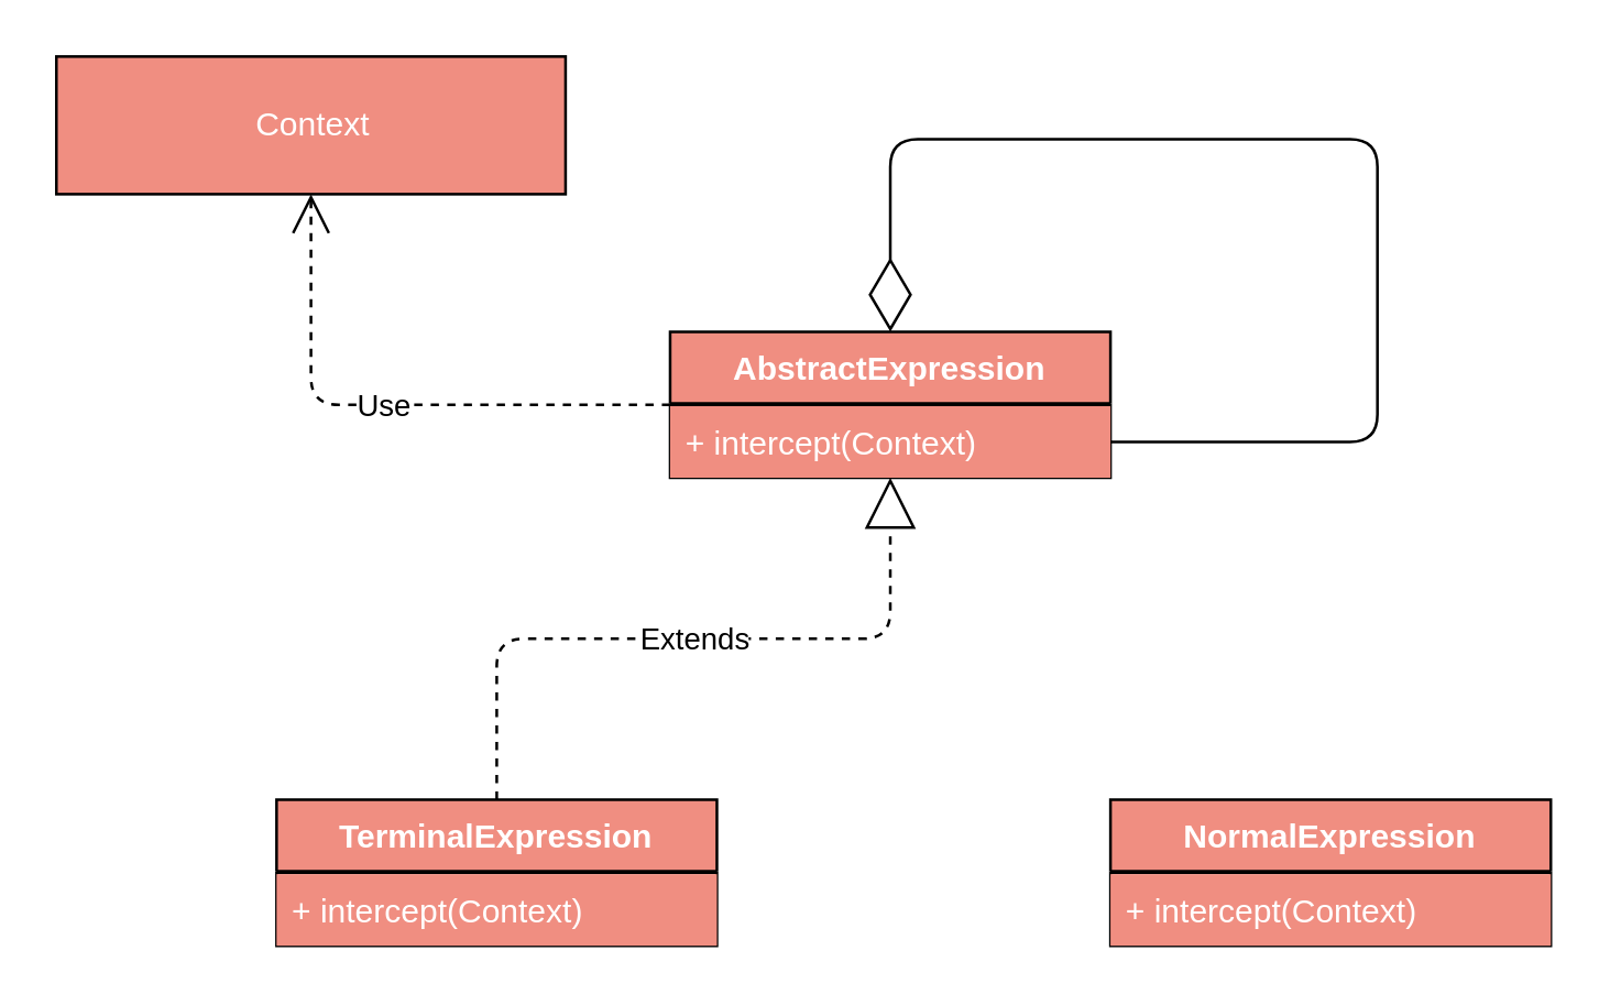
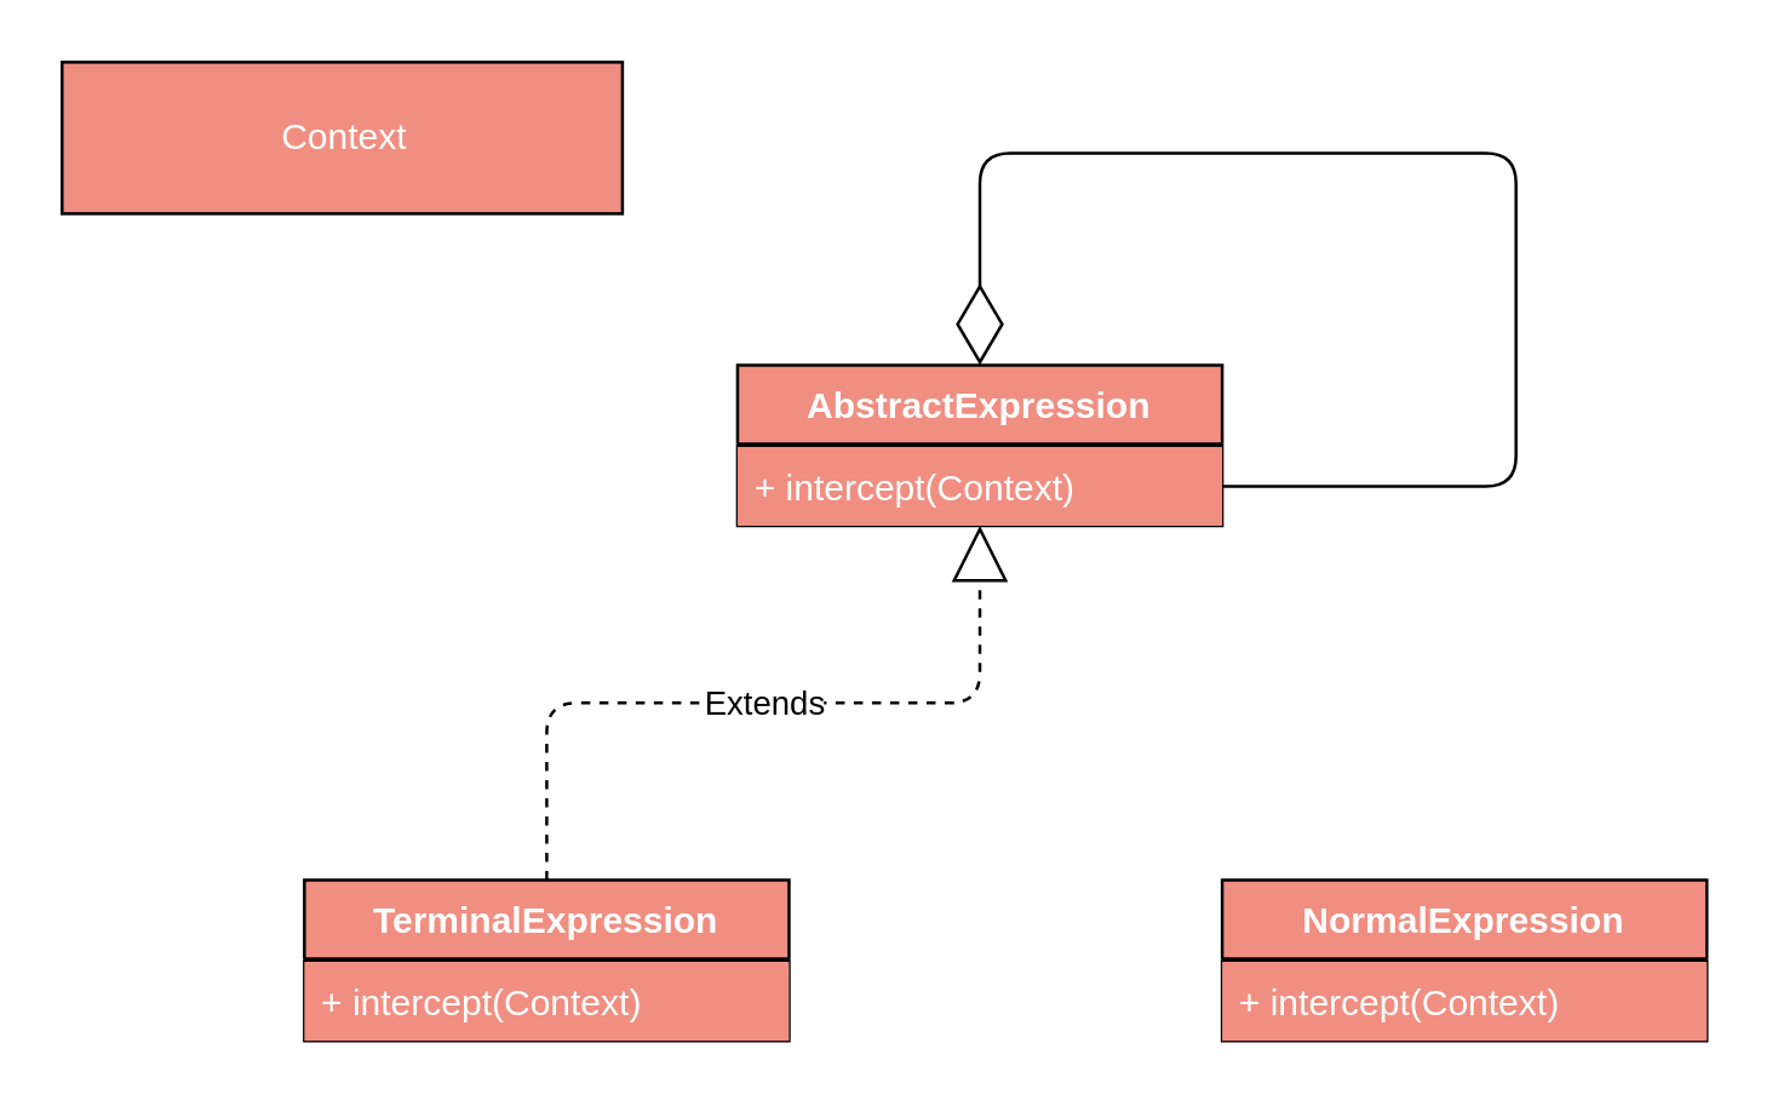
  <mxCell id="0" />
  <mxCell id="1" parent="0" />
  <mxCell id="2" value="AbstractExpression" style="swimlane;fontStyle=1;align=center;verticalAlign=top;childLayout=stackLayout;horizontal=1;startSize=26;horizontalStack=0;resizeParent=1;resizeParentMax=0;resizeLast=0;collapsible=1;marginBottom=0;fillColor=#F08E81;fontColor=#FFFFFF;" vertex="1" parent="1"><mxGeometry x="243" y="120" width="160" height="53" as="geometry" /></mxCell>
  <mxCell id="3" value="" style="line;strokeWidth=1;fillColor=#F08E81;align=left;verticalAlign=middle;spacingTop=-1;spacingLeft=3;spacingRight=3;rotatable=0;labelPosition=right;points=[];portConstraint=eastwest;fontColor=#FFFFFF;" vertex="1" parent="2"><mxGeometry y="26" width="160" height="1" as="geometry" /></mxCell>
  <mxCell id="4" value="+ intercept(Context)" style="text;strokeColor=none;fillColor=#F08E81;align=left;verticalAlign=top;spacingLeft=4;spacingRight=4;overflow=hidden;rotatable=0;points=[[0,0.5],[1,0.5]];portConstraint=eastwest;fontColor=#FFFFFF;" vertex="1" parent="2"><mxGeometry y="27" width="160" height="26" as="geometry" /></mxCell>
  <mxCell id="5" value="" style="endArrow=diamondThin;endFill=0;endSize=24;html=1;fontColor=#000000;entryX=0.5;entryY=0;entryDx=0;entryDy=0;exitX=1;exitY=0.5;exitDx=0;exitDy=0;edgeStyle=orthogonalEdgeStyle;" edge="1" parent="2" source="4" target="2"><mxGeometry width="160" relative="1" as="geometry"><mxPoint x="247" y="-30" as="sourcePoint" /><mxPoint x="407" y="-30" as="targetPoint" /><Array as="points"><mxPoint x="257" y="40" /><mxPoint x="257" y="-70" /><mxPoint x="80" y="-70" /></Array></mxGeometry></mxCell>
  <mxCell id="6" value="TerminalExpression" style="swimlane;fontStyle=1;align=center;verticalAlign=top;childLayout=stackLayout;horizontal=1;startSize=26;horizontalStack=0;resizeParent=1;resizeParentMax=0;resizeLast=0;collapsible=1;marginBottom=0;fillColor=#F08E81;fontColor=#FFFFFF;" vertex="1" parent="1"><mxGeometry x="100" y="290" width="160" height="53" as="geometry" /></mxCell>
  <mxCell id="7" value="" style="line;strokeWidth=1;fillColor=#F08E81;align=left;verticalAlign=middle;spacingTop=-1;spacingLeft=3;spacingRight=3;rotatable=0;labelPosition=right;points=[];portConstraint=eastwest;fontColor=#FFFFFF;" vertex="1" parent="6"><mxGeometry y="26" width="160" height="1" as="geometry" /></mxCell>
  <mxCell id="8" value="+ intercept(Context)" style="text;strokeColor=none;fillColor=#F08E81;align=left;verticalAlign=top;spacingLeft=4;spacingRight=4;overflow=hidden;rotatable=0;points=[[0,0.5],[1,0.5]];portConstraint=eastwest;fontColor=#FFFFFF;" vertex="1" parent="6"><mxGeometry y="27" width="160" height="26" as="geometry" /></mxCell>
  <mxCell id="9" value="NormalExpression" style="swimlane;fontStyle=1;align=center;verticalAlign=top;childLayout=stackLayout;horizontal=1;startSize=26;horizontalStack=0;resizeParent=1;resizeParentMax=0;resizeLast=0;collapsible=1;marginBottom=0;fillColor=#F08E81;fontColor=#FFFFFF;" vertex="1" parent="1"><mxGeometry x="403" y="290" width="160" height="53" as="geometry" /></mxCell>
  <mxCell id="10" value="" style="line;strokeWidth=1;fillColor=#F08E81;align=left;verticalAlign=middle;spacingTop=-1;spacingLeft=3;spacingRight=3;rotatable=0;labelPosition=right;points=[];portConstraint=eastwest;fontColor=#FFFFFF;" vertex="1" parent="9"><mxGeometry y="26" width="160" height="1" as="geometry" /></mxCell>
  <mxCell id="11" value="+ intercept(Context)" style="text;strokeColor=none;fillColor=#F08E81;align=left;verticalAlign=top;spacingLeft=4;spacingRight=4;overflow=hidden;rotatable=0;points=[[0,0.5],[1,0.5]];portConstraint=eastwest;fontColor=#FFFFFF;" vertex="1" parent="9"><mxGeometry y="27" width="160" height="26" as="geometry" /></mxCell>
  <mxCell id="12" value="Context" style="html=1;fillColor=#F08E81;fontColor=#FFFFFF;" vertex="1" parent="1"><mxGeometry x="20" y="20" width="185" height="50" as="geometry" /></mxCell>
- <mxCell id="13" value="Use" style="endArrow=open;endSize=12;dashed=1;html=1;fontColor=#000000;entryX=0.5;entryY=1;entryDx=0;entryDy=0;exitX=0;exitY=0.5;exitDx=0;exitDy=0;edgeStyle=orthogonalEdgeStyle;" edge="1" parent="1" source="2" target="12"><mxGeometry width="160" relative="1" as="geometry"><mxPoint x="-120" y="170" as="sourcePoint" /><mxPoint x="40" y="170" as="targetPoint" /></mxGeometry></mxCell>
  <mxCell id="14" value="Extends" style="endArrow=block;endSize=16;endFill=0;html=1;fontColor=#000000;entryX=0.5;entryY=1;entryDx=0;entryDy=0;exitX=0.5;exitY=0;exitDx=0;exitDy=0;edgeStyle=orthogonalEdgeStyle;dashed=1;" edge="1" parent="1" source="6" target="2"><mxGeometry width="160" relative="1" as="geometry"><mxPoint x="-100" y="310" as="sourcePoint" /><mxPoint x="60" y="310" as="targetPoint" /></mxGeometry></mxCell>
